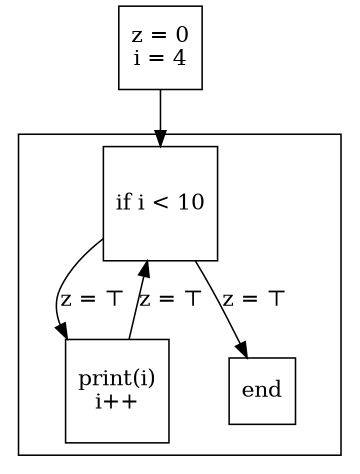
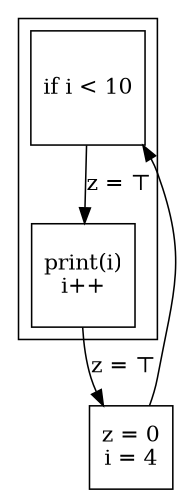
  digraph {
    node [shape=square]
    n1 [label="if i < 10"]
    n2 [label="print(i)\ni++"]
-   end
    n4 [label="z = 0\ni = 4"]
    subgraph cluster_1 {
      n1
      n2
-     end
    }
    n1 -> n2 [label="z = ⊤"]
-   n1 -> end [label="z = ⊤"]
-   n2 -> n1 [label="z = ⊤"]
+   n2 -> n4 [label="z = ⊤"]
    n4 -> n1
  }
